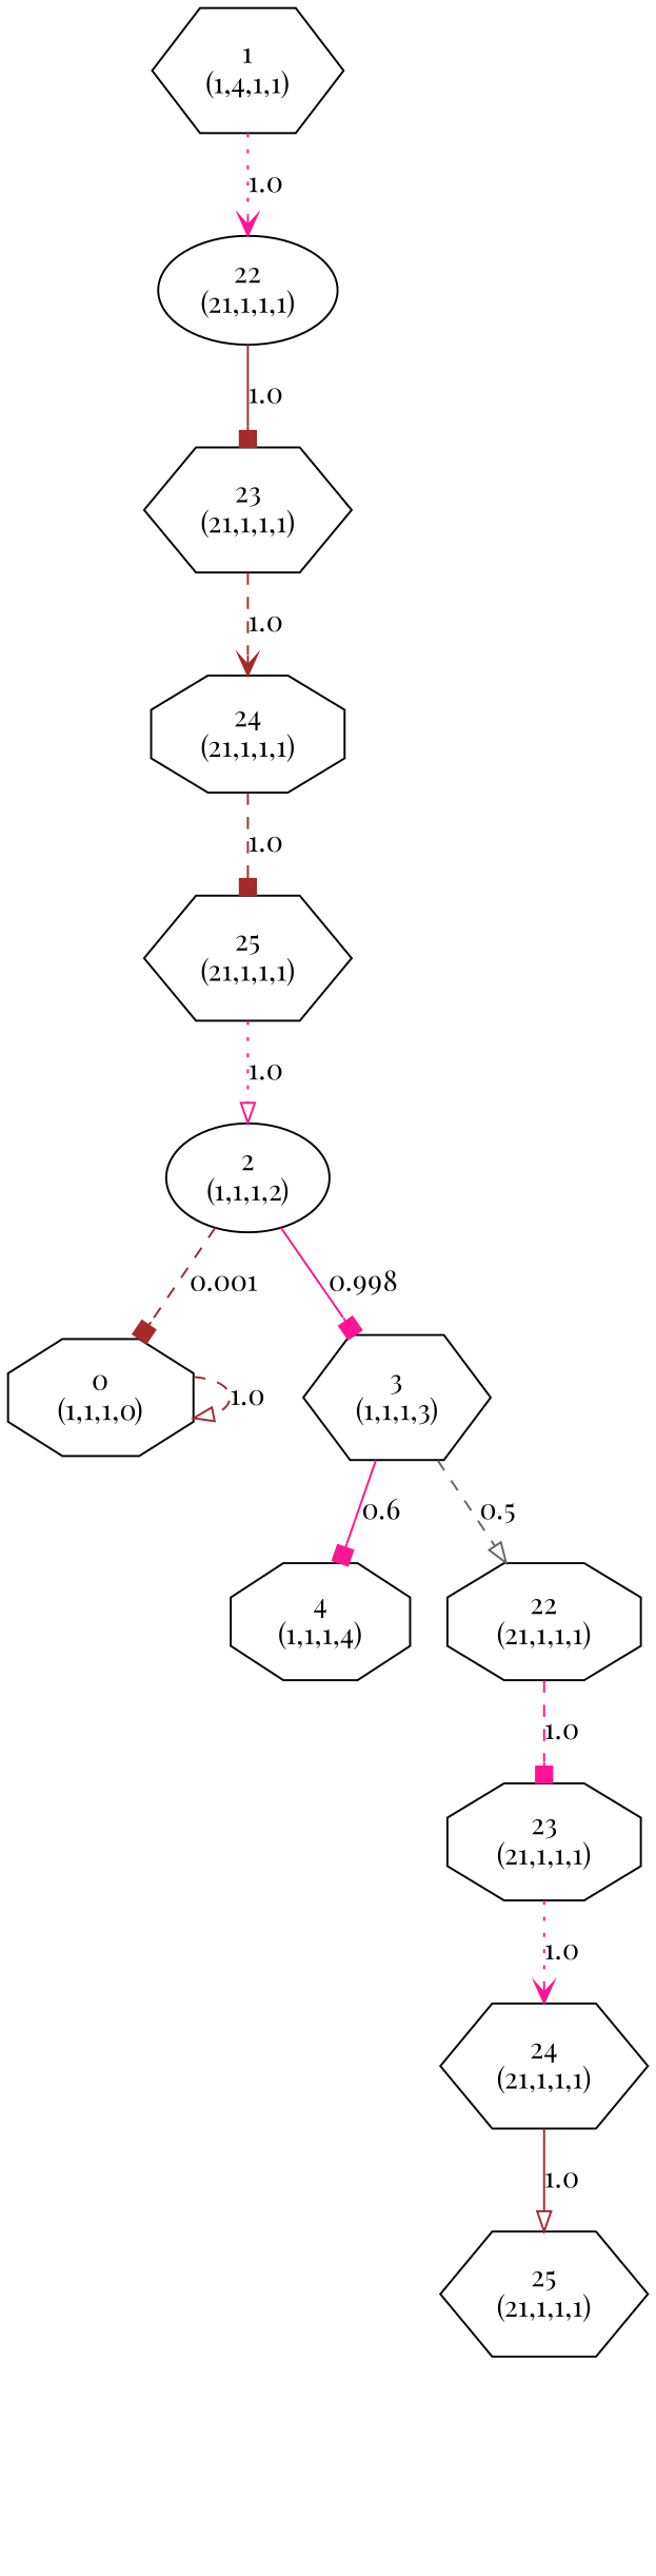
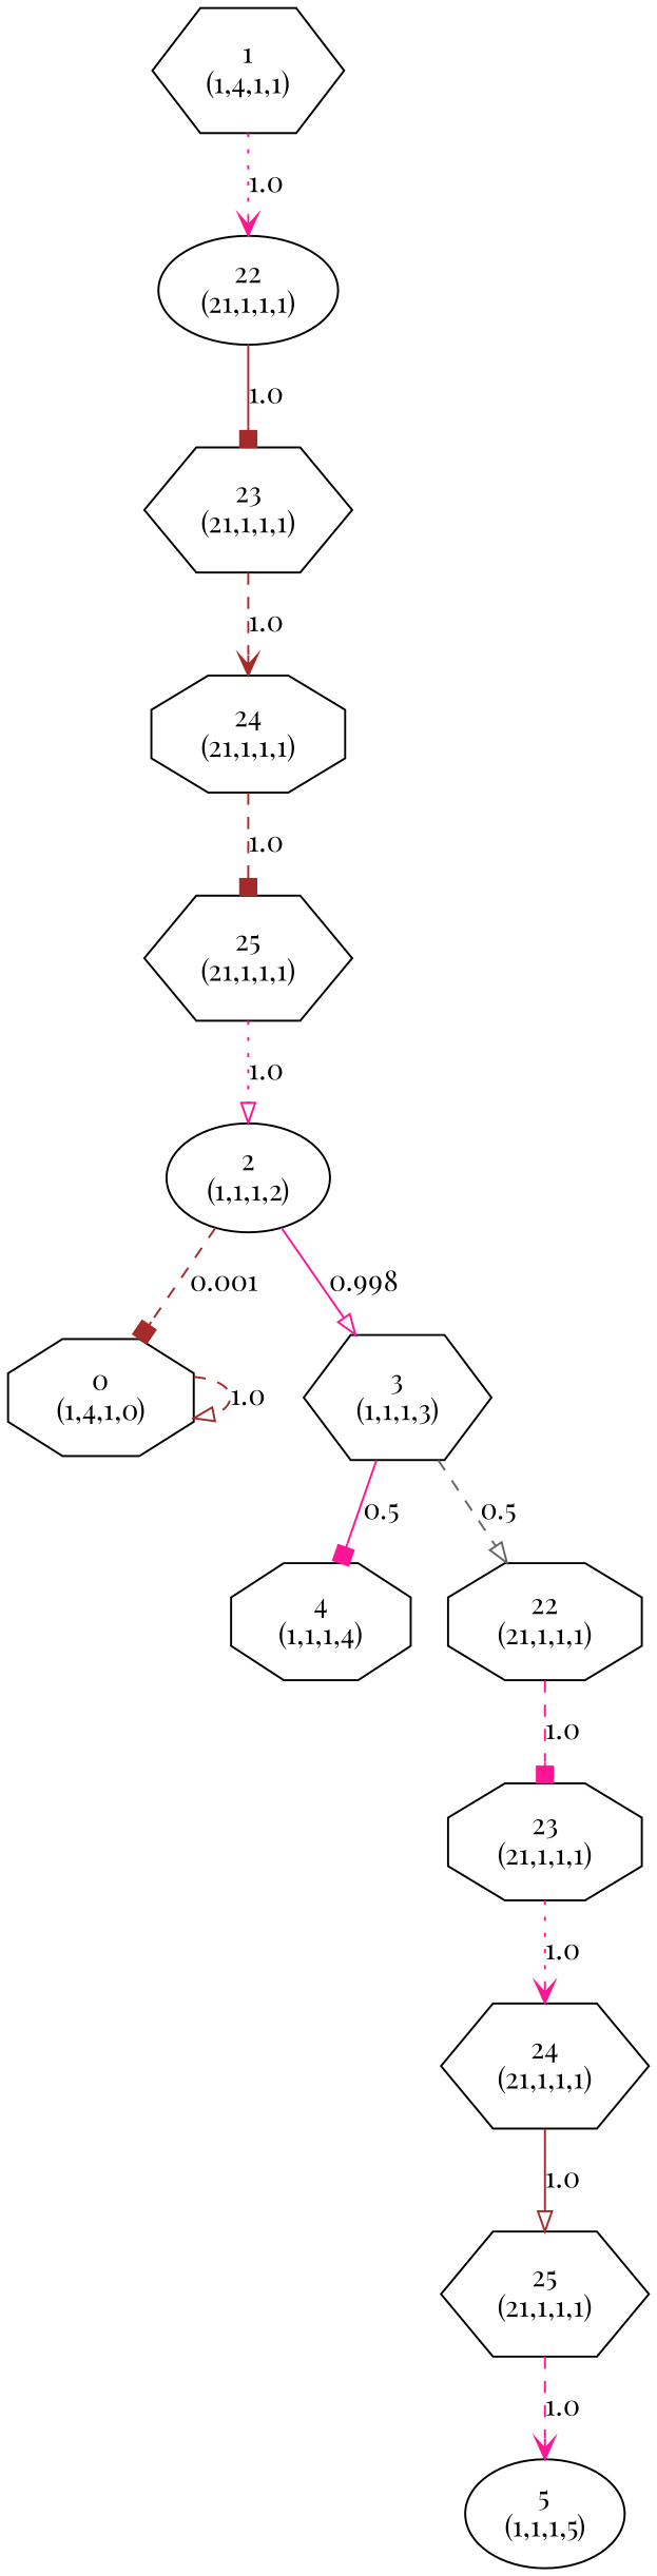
  digraph {
    fontname="Playfair Display"
    node [fontname="Playfair Display" shape=hexagon]
    edge [arrowhead=onormal color=deeppink fontname="Playfair Display" style=dashed]
-   n1 [label="0\n(1,1,1,0)" shape=octagon]
+   n1 [label="0\n(1,4,1,0)" shape=octagon]
    n2 [label="1\n(1,4,1,1)"]
    n3 [label="22\n(21,1,1,1)" shape=ellipse]
    n4 [label="23\n(21,1,1,1)"]
    n5 [label="2\n(1,1,1,2)" shape=ellipse]
    n6 [label="3\n(1,1,1,3)"]
    n7 [label="4\n(1,1,1,4)" shape=octagon]
    n8 [label="22\n(21,1,1,1)" shape=octagon]
    n9 [label="23\n(21,1,1,1)" shape=octagon]
+   n10 [label="5\n(1,1,1,5)" shape=ellipse]
    n11 [label="24\n(21,1,1,1)" shape=octagon]
    n12 [label="25\n(21,1,1,1)"]
    n13 [label="24\n(21,1,1,1)"]
    n14 [label="25\n(21,1,1,1)"]
    n1 -> n1 [color=brown label=1.0]
    n2 -> n3 [arrowhead=vee label=1.0 style=dotted]
    n3 -> n4 [arrowhead=box color=brown label=1.0 style=solid]
    n4 -> n11 [arrowhead=vee color=brown label=1.0]
    n5 -> n1 [arrowhead=box color=brown label=0.001]
-   n5 -> n6 [arrowhead=box label=0.998 style=solid]
-   n6 -> n7 [arrowhead=box label=0.6 style=solid]
+   n5 -> n6 [label=0.998 style=solid]
+   n6 -> n7 [arrowhead=box label=0.5 style=solid]
    n6 -> n8 [color=gray40 label=0.5]
    n8 -> n9 [arrowhead=box label=1.0]
    n9 -> n13 [arrowhead=vee label=1.0 style=dotted]
    n11 -> n12 [arrowhead=box color=brown label=1.0]
    n12 -> n5 [label=1.0 style=dotted]
    n13 -> n14 [color=brown label=1.0 style=solid]
+   n14 -> n10 [arrowhead=vee label=1.0]
  }
